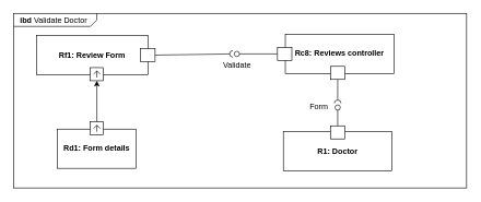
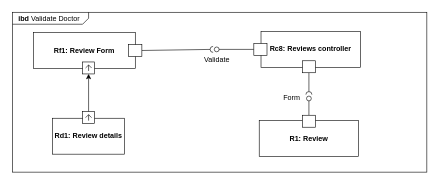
  <mxCell id="0" />
  <mxCell id="1" parent="0" />
  <mxCell id="2" value="&lt;p style=&quot;margin:0px;margin-top:4px;margin-left:10px;text-align:left;&quot;&gt;&lt;b&gt;ibd&lt;/b&gt;&amp;nbsp;Validate Doctor&lt;/p&gt;" style="html=1;shape=mxgraph.sysml.package;labelX=127;align=left;spacingLeft=10;html=1;overflow=fill;whiteSpace=wrap;recursiveResize=0;" vertex="1" parent="1"><mxGeometry x="20" y="20" width="692" height="267" as="geometry" /></mxCell>
  <mxCell id="3" style="rounded=0;orthogonalLoop=1;jettySize=auto;html=1;" edge="1" parent="1" source="6" target="19"><mxGeometry relative="1" as="geometry" /></mxCell>
  <mxCell id="4" value="" style="group" vertex="1" connectable="0" parent="1"><mxGeometry x="87" y="186" width="120" height="71" as="geometry" /></mxCell>
- <mxCell id="5" value="&lt;b&gt;Rd1: Form details&lt;/b&gt;" style="rounded=0;whiteSpace=wrap;html=1;fillColor=none;container=0;" vertex="1" parent="4"><mxGeometry y="11" width="120" height="60" as="geometry" /></mxCell>
+ <mxCell id="5" value="&lt;b&gt;Rd1: Review details&lt;/b&gt;" style="rounded=0;whiteSpace=wrap;html=1;fillColor=none;container=0;" vertex="1" parent="4"><mxGeometry y="11" width="120" height="60" as="geometry" /></mxCell>
  <mxCell id="6" value="" style="html=1;shape=mxgraph.sysml.port;sysMLPortType=flowN;" vertex="1" parent="4"><mxGeometry x="50" width="20" height="20" as="geometry" /></mxCell>
  <mxCell id="7" value="" style="endArrow=none;html=1;rounded=0;align=center;verticalAlign=top;endFill=0;labelBackgroundColor=none;endSize=2;" edge="1" parent="1" source="23" target="8"><mxGeometry relative="1" as="geometry"><mxPoint x="409" y="82" as="sourcePoint" /></mxGeometry></mxCell>
  <mxCell id="8" value="" style="ellipse;html=1;fontSize=11;align=center;fillColor=none;points=[];aspect=fixed;resizable=0;verticalAlign=bottom;labelPosition=center;verticalLabelPosition=top;flipH=1;" vertex="1" parent="1"><mxGeometry x="357" y="78" width="8" height="8" as="geometry" /></mxCell>
  <mxCell id="9" value="" style="endArrow=none;html=1;rounded=0;align=center;verticalAlign=top;endFill=0;labelBackgroundColor=none;endSize=2;" edge="1" parent="1" source="20" target="10"><mxGeometry relative="1" as="geometry" /></mxCell>
  <mxCell id="10" value="" style="shape=requiredInterface;html=1;fontSize=11;align=center;fillColor=none;points=[];aspect=fixed;resizable=0;verticalAlign=bottom;labelPosition=center;verticalLabelPosition=top;flipH=1;rotation=0;" vertex="1" parent="1"><mxGeometry x="350" y="77" width="5" height="10" as="geometry" /></mxCell>
  <mxCell id="11" value="Validate" style="text;html=1;align=center;verticalAlign=middle;resizable=0;points=[];autosize=1;strokeColor=none;fillColor=none;" vertex="1" parent="1"><mxGeometry x="331" y="86" width="60" height="26" as="geometry" /></mxCell>
  <mxCell id="12" value="" style="endArrow=none;html=1;rounded=0;align=center;verticalAlign=top;endFill=0;labelBackgroundColor=none;endSize=2;" edge="1" parent="1" source="27" target="13"><mxGeometry relative="1" as="geometry"><mxPoint x="468" y="173" as="sourcePoint" /></mxGeometry></mxCell>
  <mxCell id="13" value="" style="ellipse;html=1;fontSize=11;align=center;fillColor=none;points=[];aspect=fixed;resizable=0;verticalAlign=bottom;labelPosition=center;verticalLabelPosition=top;flipH=1;" vertex="1" parent="1"><mxGeometry x="511" y="160" width="8" height="8" as="geometry" /></mxCell>
  <mxCell id="14" value="" style="endArrow=none;html=1;rounded=0;align=center;verticalAlign=top;endFill=0;labelBackgroundColor=none;endSize=2;" edge="1" parent="1" source="24" target="15"><mxGeometry relative="1" as="geometry" /></mxCell>
  <mxCell id="15" value="" style="shape=requiredInterface;html=1;fontSize=11;align=center;fillColor=none;points=[];aspect=fixed;resizable=0;verticalAlign=bottom;labelPosition=center;verticalLabelPosition=top;flipH=1;rotation=90;" vertex="1" parent="1"><mxGeometry x="512.5" y="150" width="5" height="10" as="geometry" /></mxCell>
  <mxCell id="16" value="Form" style="text;html=1;align=center;verticalAlign=middle;resizable=0;points=[];autosize=1;strokeColor=none;fillColor=none;" vertex="1" parent="1"><mxGeometry x="458.5" y="150" width="54" height="26" as="geometry" /></mxCell>
  <mxCell id="17" value="" style="group" vertex="1" connectable="0" parent="1"><mxGeometry x="75" y="54" width="161" height="69" as="geometry" /></mxCell>
  <mxCell id="18" value="&lt;b&gt;Rf1: Review Form&lt;/b&gt;" style="rounded=0;whiteSpace=wrap;html=1;fillColor=none;container=0;" vertex="1" parent="17"><mxGeometry x="-20" width="170" height="60" as="geometry" /></mxCell>
  <mxCell id="19" value="" style="html=1;shape=mxgraph.sysml.port;sysMLPortType=flowN;container=0;" vertex="1" parent="17"><mxGeometry x="62" y="49" width="20" height="20" as="geometry" /></mxCell>
  <mxCell id="20" value="" style="html=1;rounded=0;container=0;" vertex="1" parent="17"><mxGeometry x="139" y="20" width="22" height="20" as="geometry" /></mxCell>
  <mxCell id="21" value="" style="group" vertex="1" connectable="0" parent="1"><mxGeometry x="423" y="52" width="178" height="69" as="geometry" /></mxCell>
  <mxCell id="22" value="&lt;b&gt;Rc8: Reviews controller&lt;/b&gt;" style="rounded=0;whiteSpace=wrap;html=1;fillColor=none;container=0;" vertex="1" parent="21"><mxGeometry x="12" width="166" height="60" as="geometry" /></mxCell>
  <mxCell id="23" value="" style="html=1;rounded=0;fillColor=default;" vertex="1" parent="21"><mxGeometry y="20" width="22" height="20" as="geometry" /></mxCell>
  <mxCell id="24" value="" style="html=1;rounded=0;container=0;" vertex="1" parent="21"><mxGeometry x="81" y="49" width="22" height="20" as="geometry" /></mxCell>
  <mxCell id="25" value="" style="group" vertex="1" connectable="0" parent="1"><mxGeometry x="432" y="192" width="166" height="69" as="geometry" /></mxCell>
- <mxCell id="26" value="&lt;b&gt;R1: Doctor&lt;/b&gt;" style="rounded=0;whiteSpace=wrap;html=1;fillColor=none;container=0;" vertex="1" parent="25"><mxGeometry y="9" width="166" height="60" as="geometry" /></mxCell>
+ <mxCell id="26" value="&lt;b&gt;R1: Review&lt;/b&gt;" style="rounded=0;whiteSpace=wrap;html=1;fillColor=none;container=0;" vertex="1" parent="25"><mxGeometry y="9" width="166" height="60" as="geometry" /></mxCell>
  <mxCell id="27" value="" style="html=1;rounded=0;fillColor=default;" vertex="1" parent="25"><mxGeometry x="72" width="22" height="20" as="geometry" /></mxCell>
